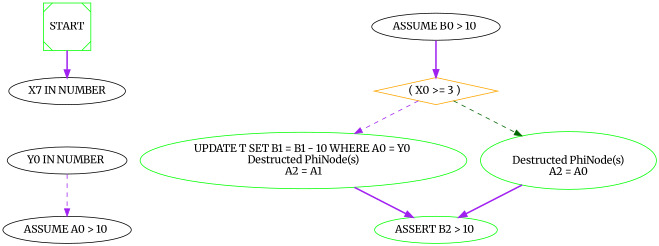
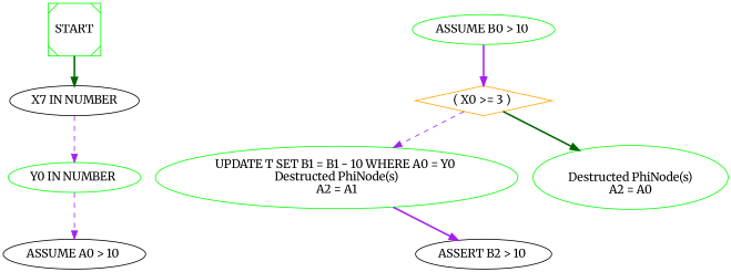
  digraph {
    fontname=Merriweather
    node [fontname=Merriweather]
    edge [color=purple fontname=Merriweather style=bold]
    n1 [color=green label=START shape=Msquare]
    n2 [label="X7 IN NUMBER"]
-   n3 [label="Y0 IN NUMBER "]
+   n3 [label="Y0 IN NUMBER " color=green]
    n4 [label="ASSUME A0 > 10 "]
-   n5 [label="ASSUME B0 > 10 "]
+   n5 [label="ASSUME B0 > 10 " color=green]
    n6 [color=orange label="( X0 >= 3 ) " shape=diamond]
    n7 [color=green label="UPDATE T SET B1 = B1 - 10 WHERE A0 = Y0 \nDestructed PhiNode(s)\nA2 = A1"]
    n8 [color=green label="\nDestructed PhiNode(s)\nA2 = A0"]
-   n9 [label="ASSERT B2 > 10 " color=green]
-   n1 -> n2
+   n9 [label="ASSERT B2 > 10 "]
+   n1 -> n2 [color=darkgreen]
+   n2 -> n3 [style=dashed]
    n3 -> n4 [style=dashed]
    n5 -> n6
    n6 -> n7 [style=dashed]
-   n6 -> n8 [color=darkgreen style=dashed]
+   n6 -> n8 [color=darkgreen]
    n7 -> n9
-   n8 -> n9
  }
